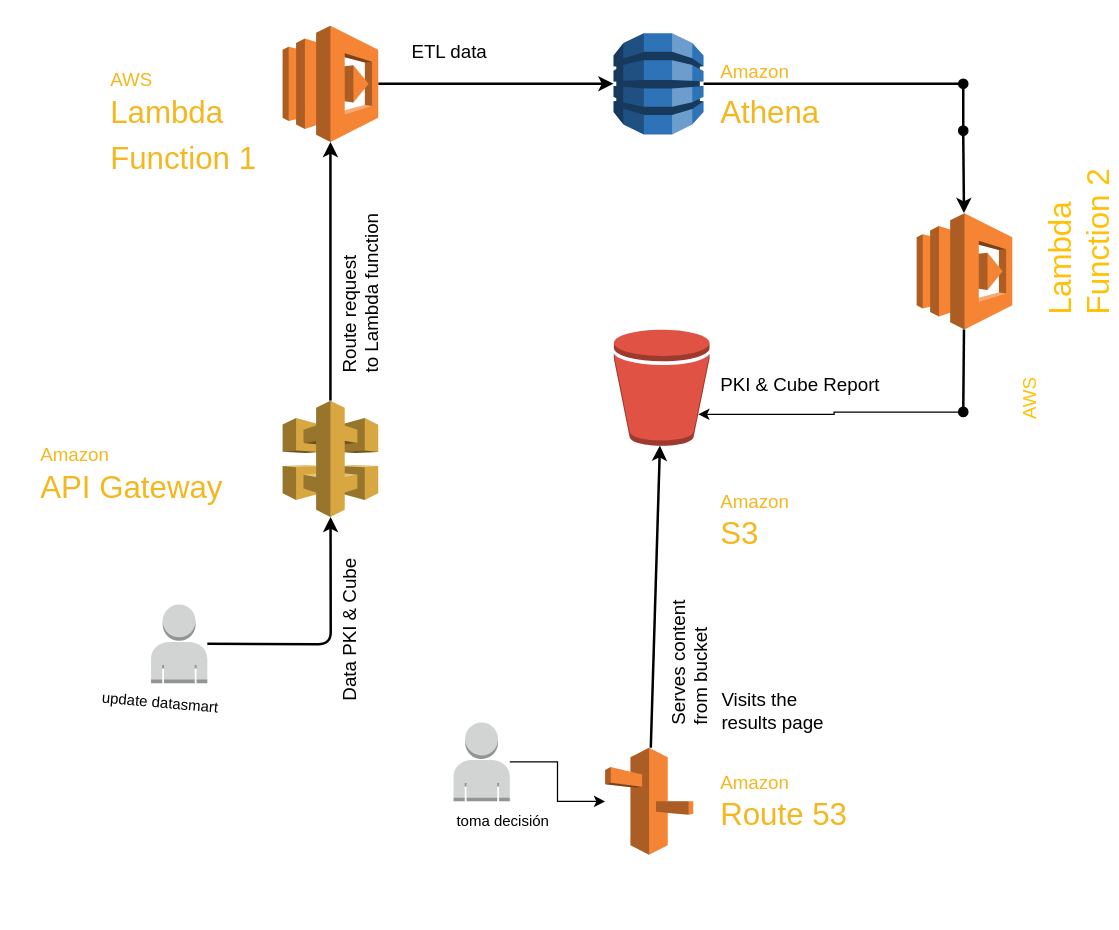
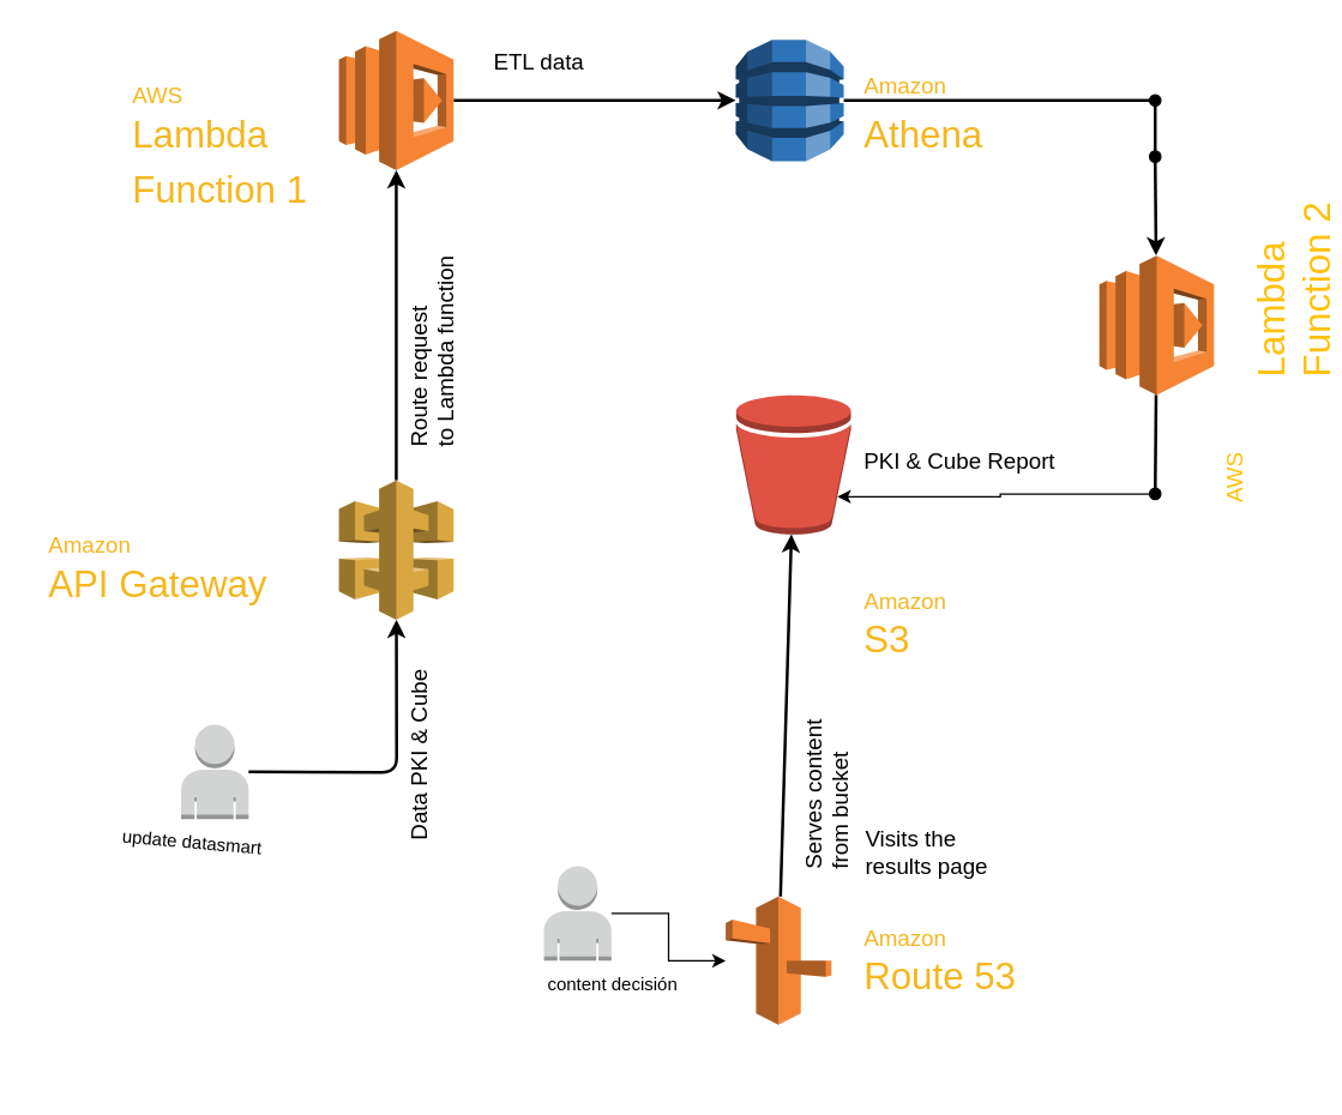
  <mxCell id="0" />
  <mxCell id="1" parent="0" />
  <mxCell id="2" value="" style="startArrow=none;endArrow=classic;dashed=0;strokeColor=#000000;strokeWidth=2;}" parent="1" source="17" target="14" edge="1"><mxGeometry width="50" height="50" relative="1" as="geometry" /></mxCell>
  <mxCell id="3" value="" style="startArrow=none;endArrow=none;dashed=0;strokeColor=#000000;strokeWidth=2;}" parent="1" source="16" target="13" edge="1"><mxGeometry width="50" height="50" relative="1" as="geometry" /></mxCell>
  <mxCell id="4" value="" style="startArrow=none;endArrow=classic;dashed=0;strokeColor=#000000;strokeWidth=2;}" parent="1" source="19" target="17" edge="1"><mxGeometry width="50" height="50" relative="1" as="geometry"><Array as="points"><mxPoint x="264" y="515" /></Array></mxGeometry></mxCell>
  <mxCell id="5" value="" style="startArrow=none;endArrow=classic;dashed=0;strokeColor=#000000;strokeWidth=2;}" parent="1" source="20" target="18" edge="1"><mxGeometry width="50" height="50" relative="1" as="geometry" /></mxCell>
  <mxCell id="6" value="" style="startArrow=none;endArrow=classic;dashed=0;strokeColor=#000000;strokeWidth=2;}" parent="1" source="14" target="15" edge="1"><mxGeometry width="50" height="50" relative="1" as="geometry" /></mxCell>
  <mxCell id="7" value="" style="startArrow=none;endArrow=classic;dashed=0;strokeColor=#000000;strokeWidth=2;}" parent="1" source="11" target="16" edge="1"><mxGeometry width="50" height="50" relative="1" as="geometry" /></mxCell>
  <mxCell id="8" value="" style="startArrow=none;endArrow=none;dashed=0;strokeColor=#000000;strokeWidth=2;}" parent="1" source="10" target="11" edge="1"><mxGeometry width="50" height="50" relative="1" as="geometry" /></mxCell>
  <mxCell id="9" value="" style="startArrow=none;endArrow=none;dashed=0;strokeColor=#000000;strokeWidth=2;}" parent="1" source="15" target="10" edge="1"><mxGeometry width="50" height="50" relative="1" as="geometry" /></mxCell>
  <mxCell id="10" value="" style="ellipse;fillColor=#000000;" parent="1" vertex="1"><mxGeometry x="766.25" y="62.75" width="7.5" height="7.5" as="geometry" /></mxCell>
  <mxCell id="11" value="" style="ellipse;fillColor=#000000;" parent="1" vertex="1"><mxGeometry x="766.25" y="100.25" width="7.5" height="7.5" as="geometry" /></mxCell>
  <mxCell id="12" style="edgeStyle=orthogonalEdgeStyle;rounded=0;orthogonalLoop=1;jettySize=auto;html=1;entryX=0.882;entryY=0.731;entryDx=0;entryDy=0;entryPerimeter=0;" edge="1" parent="1" source="13" target="18"><mxGeometry relative="1" as="geometry"><mxPoint x="545" y="329" as="targetPoint" /></mxGeometry></mxCell>
  <mxCell id="13" value="" style="ellipse;fillColor=#000000;" parent="1" vertex="1"><mxGeometry x="766.25" y="325.25" width="7.5" height="7.5" as="geometry" /></mxCell>
  <mxCell id="14" value="" style="shape=mxgraph.aws3.lambda;fillColor=#F58534;" parent="1" vertex="1"><mxGeometry x="225.5" y="20" width="76.5" height="93" as="geometry" /></mxCell>
  <mxCell id="15" value="" style="shape=mxgraph.aws3.dynamo_db;fillColor=#2E73B8;" parent="1" vertex="1"><mxGeometry x="490.25" y="26" width="72" height="81" as="geometry" /></mxCell>
  <mxCell id="16" value="" style="shape=mxgraph.aws3.lambda;fillColor=#F58534;" parent="1" vertex="1"><mxGeometry x="732.75" y="170" width="76.5" height="93" as="geometry" /></mxCell>
  <mxCell id="17" value="" style="shape=mxgraph.aws3.api_gateway;fillColor=#D9A741;" parent="1" vertex="1"><mxGeometry x="225.5" y="320" width="76.5" height="93" as="geometry" /></mxCell>
  <mxCell id="18" value="" style="shape=mxgraph.aws3.bucket;fillColor=#E05243;" parent="1" vertex="1"><mxGeometry x="490.5" y="263" width="76.5" height="93" as="geometry" /></mxCell>
  <mxCell id="19" value="" style="shape=mxgraph.aws3.user;fillColor=#D2D3D3;" parent="1" vertex="1"><mxGeometry x="120.25" y="483" width="45" height="63" as="geometry" /></mxCell>
  <mxCell id="20" value="" style="shape=mxgraph.aws3.route_53;fillColor=#F58536;" parent="1" vertex="1"><mxGeometry x="483.5" y="597.75" width="70.5" height="85.5" as="geometry" /></mxCell>
  <mxCell id="21" value="Amazon" style="text;labelPosition=right;verticalLabelPosition=bottom;fontColor=#f5b720;fontSize=15;rotation=0;spacingLeft=10;html=1;" parent="1" vertex="1"><mxGeometry y="347.75" as="geometry" x="20" /></mxCell>
  <mxCell id="22" value="API Gateway" style="text;labelPosition=right;verticalLabelPosition=bottom;fontColor=#f5b720;fontSize=25;rotation=0;spacingLeft=10;html=1;" parent="1" vertex="1"><mxGeometry y="366.5" as="geometry" x="20" /></mxCell>
  <mxCell id="23" value="AWS" style="text;labelPosition=right;verticalLabelPosition=bottom;fontColor=#f5b720;fontSize=15;rotation=0;spacingLeft=10;html=1;" parent="1" vertex="1"><mxGeometry x="76.25" y="47.75" as="geometry" /></mxCell>
  <mxCell id="24" value="Lambda" style="text;labelPosition=right;verticalLabelPosition=bottom;fontColor=#f5b720;fontSize=25;rotation=0;spacingLeft=10;html=1;" parent="1" vertex="1"><mxGeometry x="76.25" y="66.5" as="geometry" /></mxCell>
  <mxCell id="25" value="Amazon" style="text;labelPosition=right;verticalLabelPosition=bottom;fontColor=#f5b720;fontSize=15;rotation=0;spacingLeft=10;html=1;" parent="1" vertex="1"><mxGeometry x="563.62" y="40.733" as="geometry" /></mxCell>
  <mxCell id="26" value="Athena" style="text;labelPosition=right;verticalLabelPosition=bottom;fontColor=#f5b720;fontSize=25;rotation=0;spacingLeft=10;html=1;" parent="1" vertex="1"><mxGeometry x="563.75" y="66.5" as="geometry" /></mxCell>
  <mxCell id="27" value="Amazon" style="text;labelPosition=right;verticalLabelPosition=bottom;fontColor=#f5b720;fontSize=15;rotation=0;spacingLeft=10;html=1;" parent="1" vertex="1"><mxGeometry x="563.75" y="385.25" as="geometry" /></mxCell>
  <mxCell id="28" value="S3" style="text;labelPosition=right;verticalLabelPosition=bottom;fontColor=#f5b720;fontSize=25;rotation=0;spacingLeft=10;html=1;" parent="1" vertex="1"><mxGeometry x="563.75" y="404" as="geometry" /></mxCell>
  <mxCell id="29" value="Route 53" style="text;labelPosition=right;verticalLabelPosition=bottom;fontColor=#f5b720;fontSize=25;rotation=0;spacingLeft=10;html=1;" parent="1" vertex="1"><mxGeometry x="563.75" y="629" as="geometry" /></mxCell>
  <mxCell id="30" value="Amazon" style="text;labelPosition=right;verticalLabelPosition=bottom;fontColor=#f5b720;fontSize=15;rotation=0;spacingLeft=10;html=1;" parent="1" vertex="1"><mxGeometry x="563.75" y="610.25" as="geometry" /></mxCell>
  <mxCell id="31" value="Function 1" style="text;labelPosition=right;verticalLabelPosition=bottom;fontColor=#f5b720;fontSize=25;rotation=0;spacingLeft=10;html=1;" parent="1" vertex="1"><mxGeometry x="76.25" y="104" as="geometry" /></mxCell>
  <mxCell id="32" value="Data PKI &amp; Cube" style="text;labelPosition=right;verticalLabelPosition=bottom;fontColor=#000000;fontSize=15;rotation=-90;spacingLeft=10;html=1;" parent="1" vertex="1"><mxGeometry x="263.75" y="572.75" as="geometry" /></mxCell>
  <mxCell id="33" value="&lt;div&gt;Route request&lt;/div&gt;&lt;div&gt;to Lambda function&lt;/div&gt;" style="text;labelPosition=right;verticalLabelPosition=bottom;fontColor=#000000;fontSize=15;rotation=-90;spacingLeft=10;html=1;" parent="1" vertex="1"><mxGeometry x="263.75" y="310.25" as="geometry" /></mxCell>
  <mxCell id="34" value="ETL data" style="text;labelPosition=right;verticalLabelPosition=bottom;fontColor=#000000;fontSize=15;rotation=0;spacingLeft=10;html=1;" parent="1" vertex="1"><mxGeometry x="317.115" y="24.738" as="geometry" /></mxCell>
  <mxCell id="35" value="&lt;div&gt;Visits the&lt;/div&gt;&lt;div&gt;results page&lt;/div&gt;" style="text;labelPosition=right;verticalLabelPosition=bottom;fontColor=#000000;fontSize=15;rotation=0;spacingLeft=10;html=1;" parent="1" vertex="1"><mxGeometry x="564.75" y="544" as="geometry" /></mxCell>
  <mxCell id="36" value="&lt;div&gt;Serves content&lt;/div&gt;&lt;div&gt;from bucket&lt;/div&gt;" style="text;labelPosition=right;verticalLabelPosition=bottom;fontColor=#000000;fontSize=15;rotation=-90;spacingLeft=10;html=1;" parent="1" vertex="1"><mxGeometry x="526.25" y="591.5" as="geometry" /></mxCell>
  <mxCell id="37" value="PKI &amp; Cube Report" style="text;labelPosition=right;verticalLabelPosition=bottom;fontColor=#000000;fontSize=15;rotation=0;spacingLeft=10;html=1;" parent="1" vertex="1"><mxGeometry x="563.75" y="291.5" as="geometry" /></mxCell>
  <mxCell id="38" value="&lt;div&gt;Lambda&lt;/div&gt;&lt;div&gt;Function 2&lt;/div&gt;" style="text;labelPosition=right;verticalLabelPosition=bottom;fontColor=#ffc107;fontSize=25;rotation=-90;spacingLeft=10;html=1;" parent="1" vertex="1"><mxGeometry x="826.25" y="263.25" as="geometry" /></mxCell>
  <mxCell id="39" value="AWS" style="text;labelPosition=right;verticalLabelPosition=bottom;fontColor=#ffc107;fontSize=15;rotation=-90;spacingLeft=10;html=1;" parent="1" vertex="1"><mxGeometry x="807.5" y="347.75" as="geometry" /></mxCell>
  <mxCell id="40" style="edgeStyle=orthogonalEdgeStyle;rounded=0;orthogonalLoop=1;jettySize=auto;html=1;" edge="1" parent="1" source="41" target="20"><mxGeometry relative="1" as="geometry" /></mxCell>
  <mxCell id="41" value="" style="shape=mxgraph.aws3.user;fillColor=#D2D3D3;" vertex="1" parent="1"><mxGeometry x="362.25" y="577.5" width="45" height="63" as="geometry" /></mxCell>
  <mxCell id="42" value="update datasmart&lt;br&gt;" style="text;html=1;resizable=0;points=[];autosize=1;align=left;verticalAlign=top;spacingTop=-4;rotation=5;direction=west;" vertex="1" parent="1"><mxGeometry x="76.5" y="554" width="150" height="75" as="geometry" /></mxCell>
- <mxCell id="43" value="toma decisión&amp;nbsp;" style="text;html=1;resizable=0;points=[];autosize=1;align=left;verticalAlign=top;spacingTop=-4;direction=east;" vertex="1" parent="1"><mxGeometry x="362.5" y="646.5" width="150" height="75" as="geometry" /></mxCell>
+ <mxCell id="43" value="content decisión&amp;nbsp;" style="text;html=1;resizable=0;points=[];autosize=1;align=left;verticalAlign=top;spacingTop=-4;direction=east;" vertex="1" parent="1"><mxGeometry x="362.5" y="646.5" width="150" height="75" as="geometry" /></mxCell>
